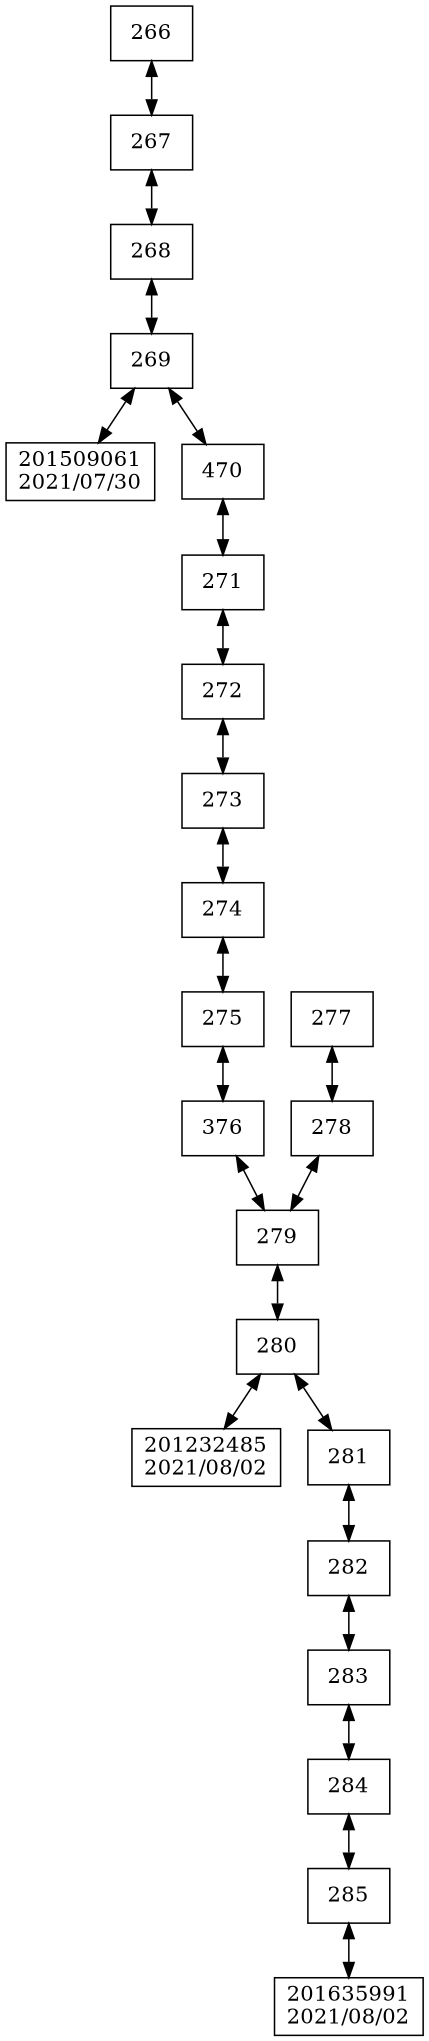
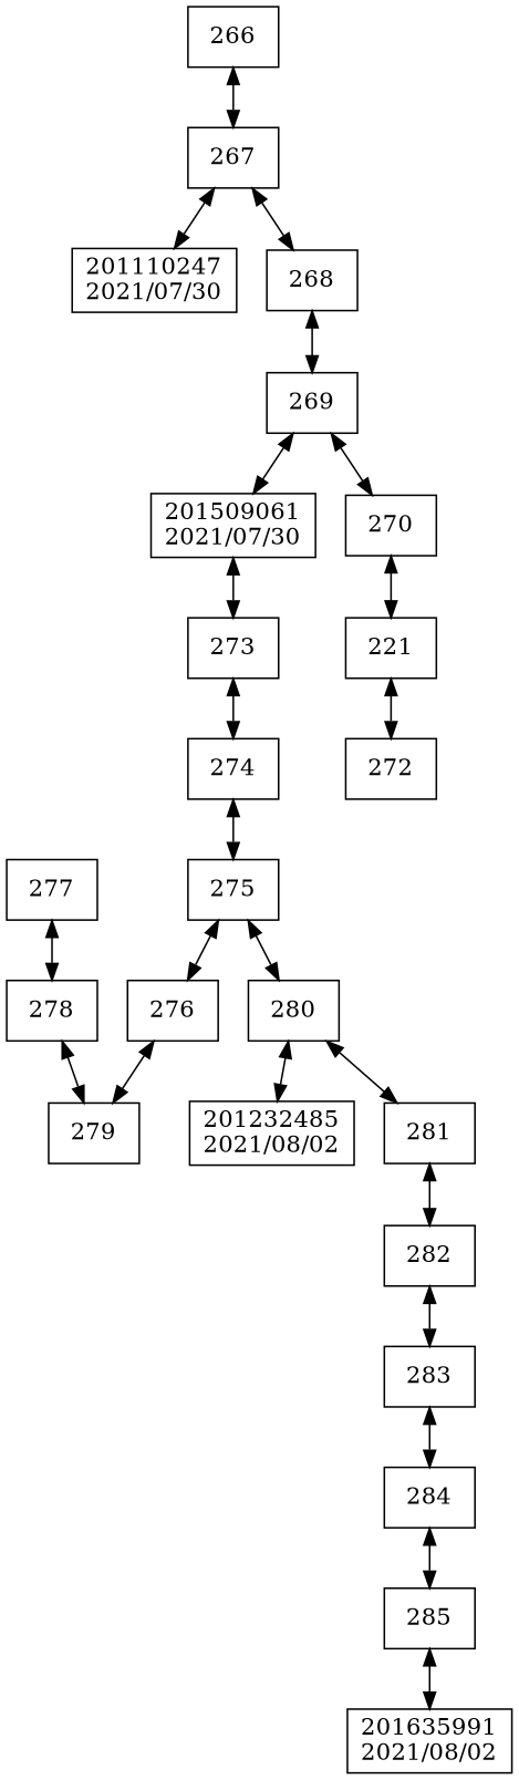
  digraph {
    compound=true
    rankdir=TB
    node [shape=box]
    edge [dir=both]
    n1 [label=266]
    n2 [label=267]
+   n3 [label="201110247\n2021/07/30"]
    n4 [label=268]
    n5 [label=269]
    n6 [label="201509061\n2021/07/30"]
-   n7 [label=470]
-   n8 [label=271]
+   n7 [label=270]
+   n8 [label=221]
    n9 [label=272]
    n10 [label=273]
    n11 [label=274]
    n12 [label=275]
-   n13 [label=376]
+   n13 [label=276]
    n14 [label=279]
    n15 [label=277]
    n16 [label=278]
    n17 [label=280]
    n18 [label="201232485\n2021/08/02"]
    n19 [label=281]
    n20 [label=282]
    n21 [label=283]
    n22 [label=284]
    n23 [label=285]
    n24 [label="201635991\n2021/08/02"]
    n1 -> n2
+   n2 -> n3
    n2 -> n4
    n4 -> n5
    n5 -> n6
    n5 -> n7
    n7 -> n8
    n8 -> n9
-   n9 -> n10
+   n6 -> n10
    n10 -> n11
    n11 -> n12
    n12 -> n13
    n13 -> n14
-   n14 -> n17
+   n12 -> n17
    n15 -> n16
    n16 -> n14
    n17 -> n18
    n17 -> n19
    n19 -> n20
    n20 -> n21
    n21 -> n22
    n22 -> n23
    n23 -> n24
  }
